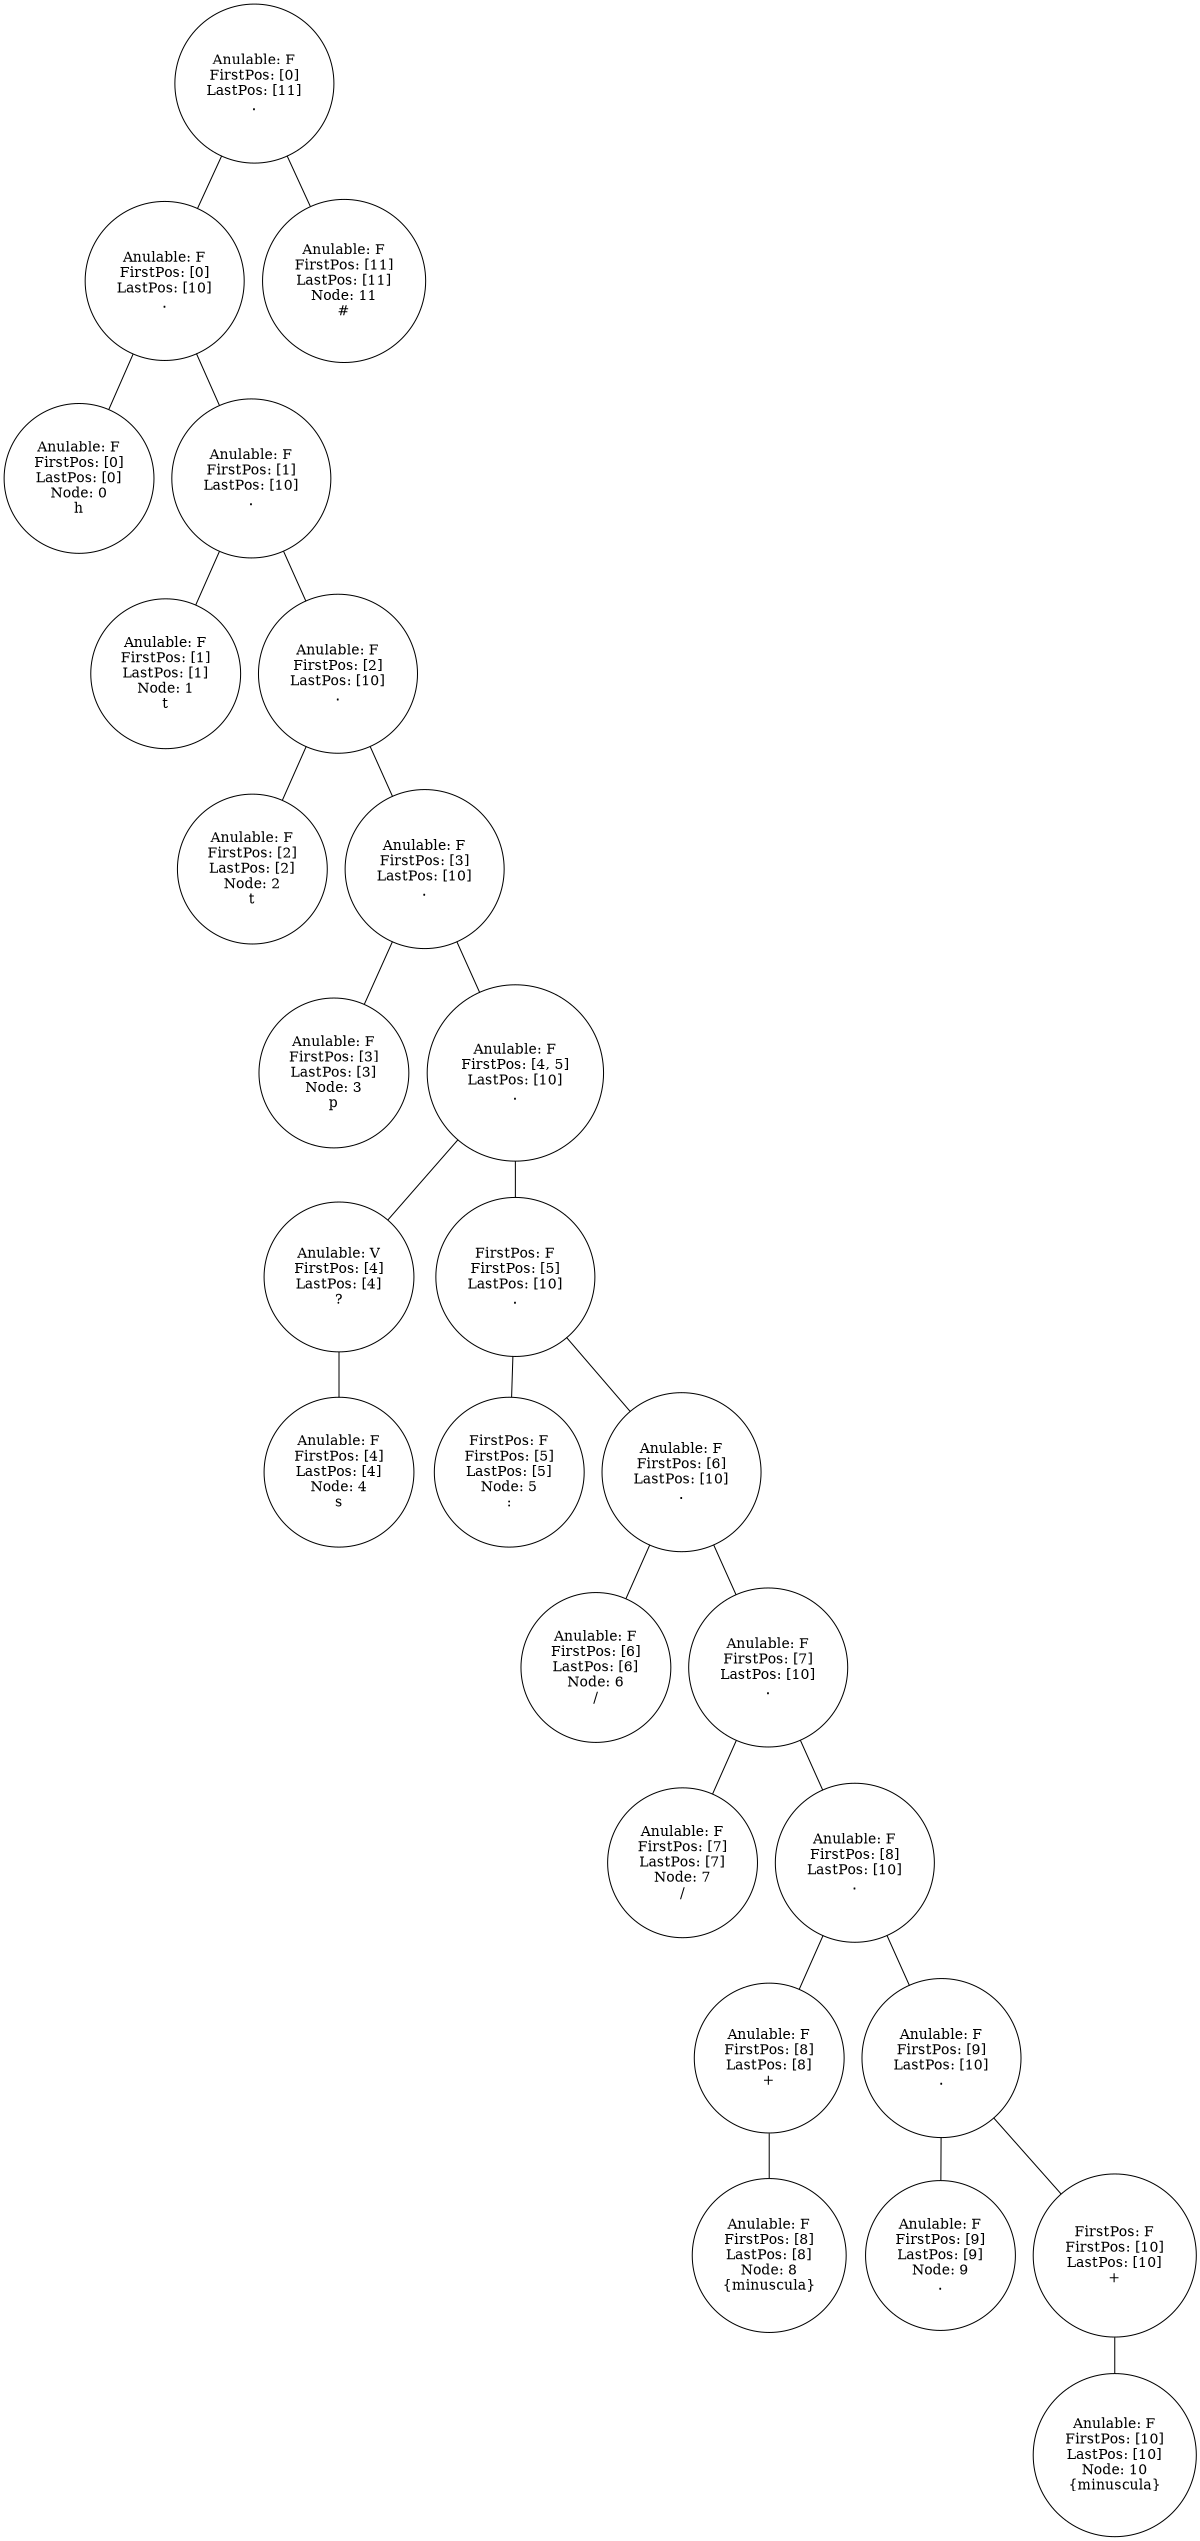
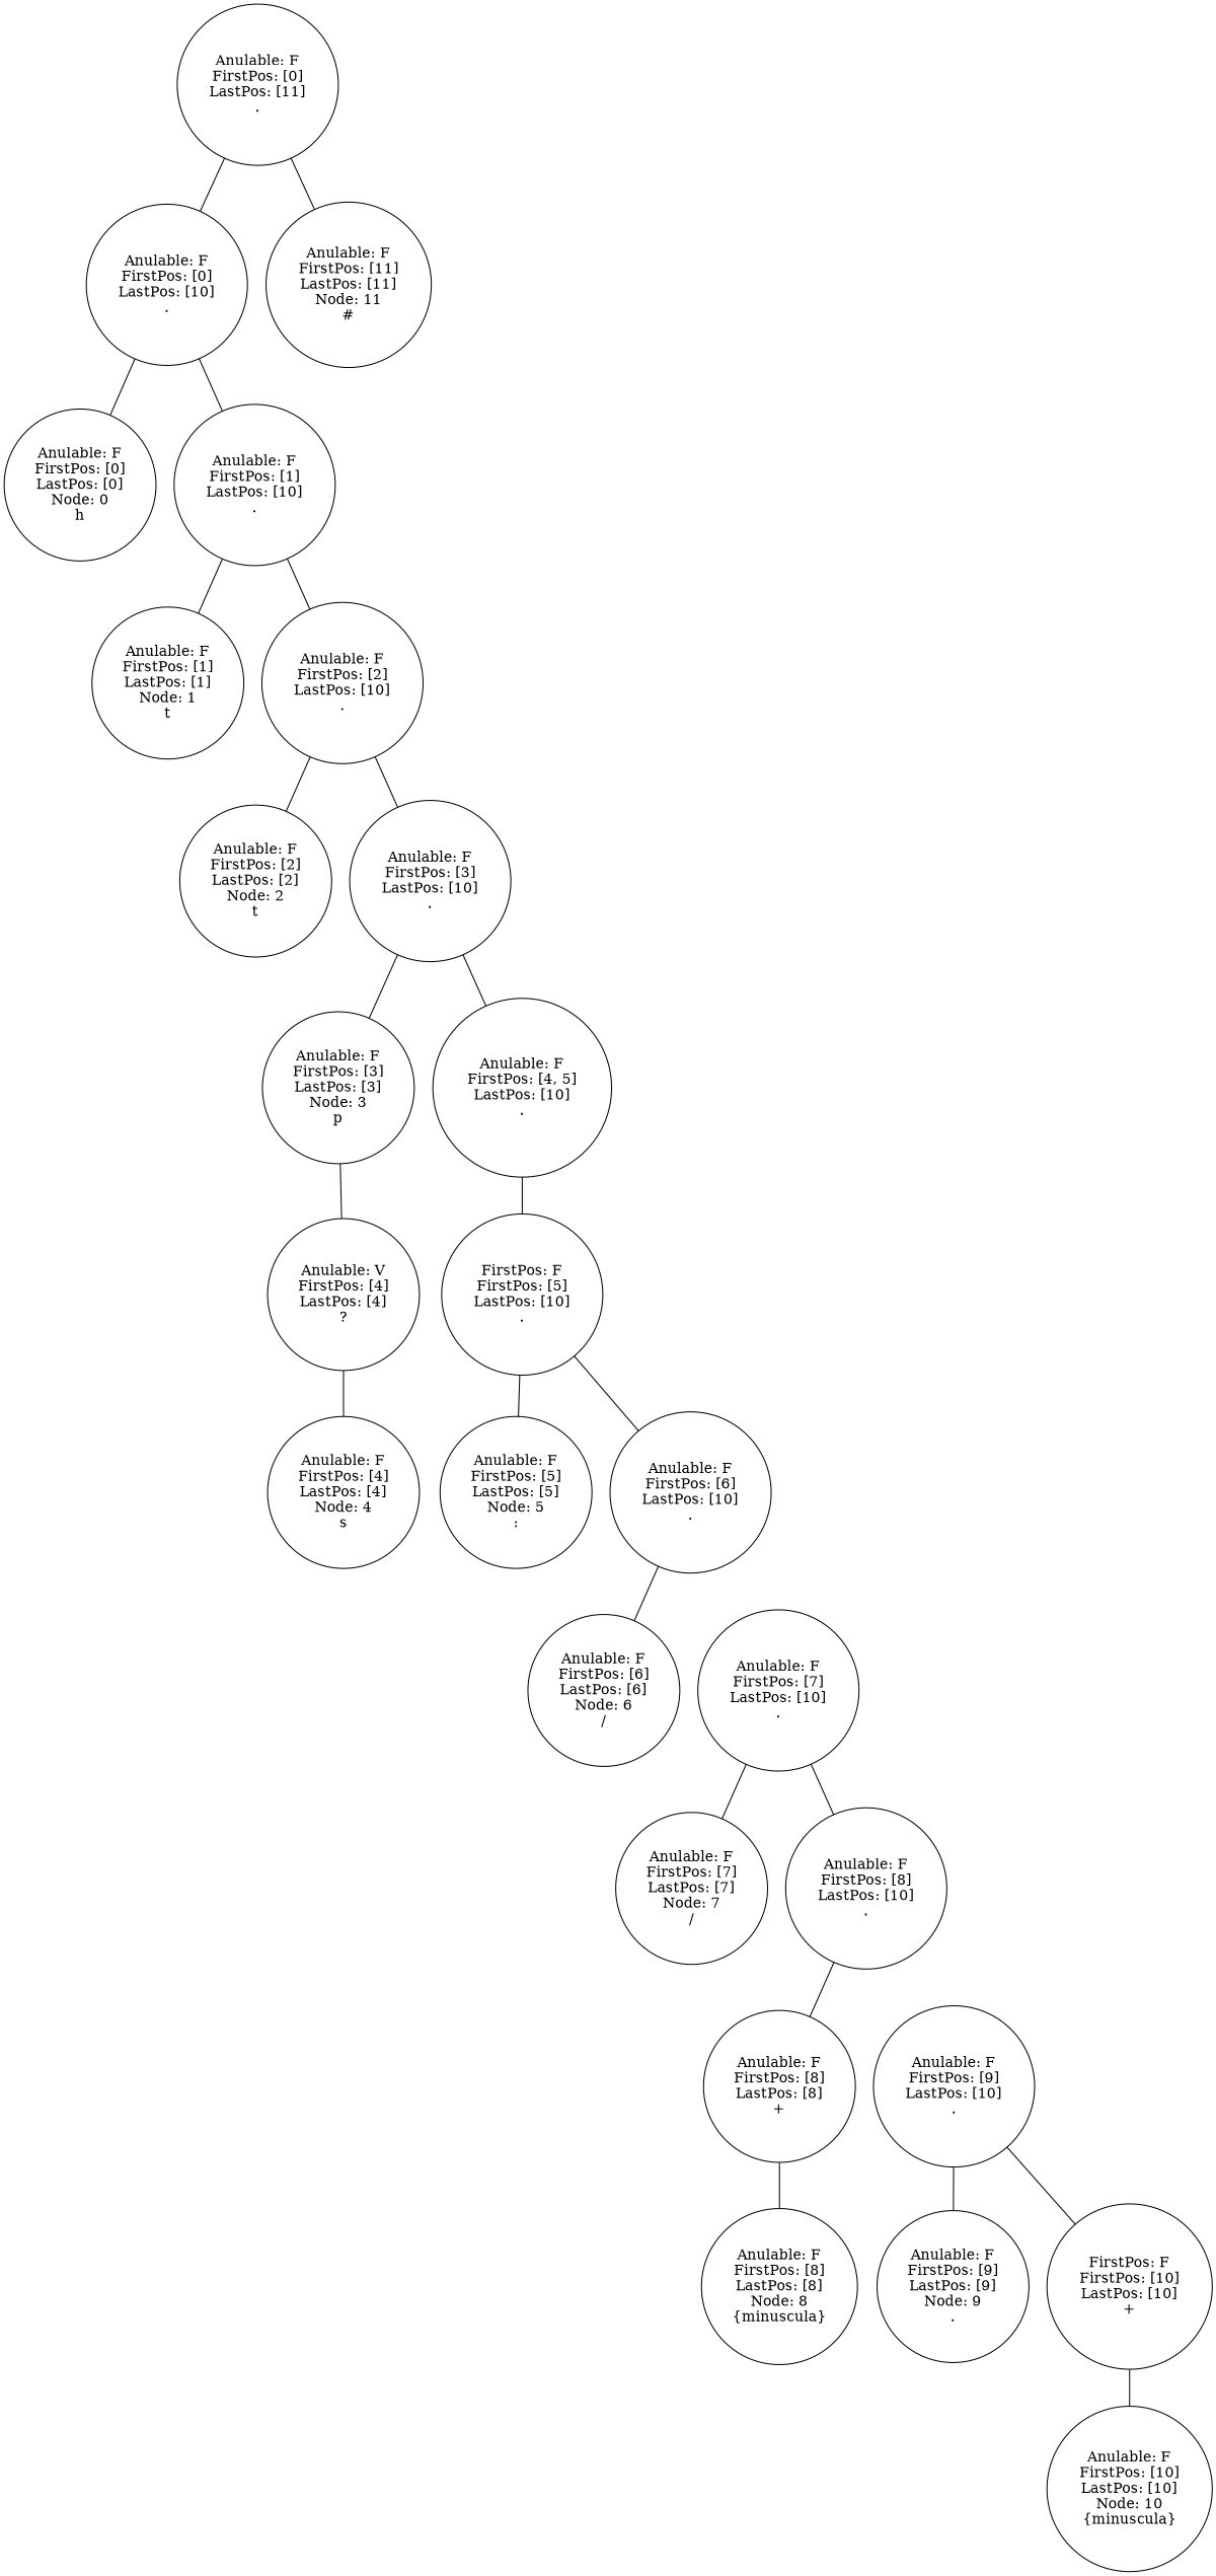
  graph {
    node [shape=circle]
    n1 [height=1 label="Anulable: F\nFirstPos: [0]\nLastPos: [11]\n." width=1]
    n2 [height=1 label="Anulable: F\nFirstPos: [0]\nLastPos: [10]\n." width=1]
    n3 [height=1 label="Anulable: F\nFirstPos: [11]\nLastPos: [11]\nNode: 11\n#" width=1]
    n4 [height=1 label="Anulable: F\nFirstPos: [0]\nLastPos: [0]\nNode: 0\nh" width=1]
    n5 [height=1 label="Anulable: F\nFirstPos: [1]\nLastPos: [10]\n." width=1]
    n6 [height=1 label="Anulable: F\nFirstPos: [1]\nLastPos: [1]\nNode: 1\nt" width=1]
    n7 [height=1 label="Anulable: F\nFirstPos: [2]\nLastPos: [10]\n." width=1]
    n8 [height=1 label="Anulable: F\nFirstPos: [2]\nLastPos: [2]\nNode: 2\nt" width=1]
    n9 [height=1 label="Anulable: F\nFirstPos: [3]\nLastPos: [10]\n." width=1]
    n10 [height=1 label="Anulable: F\nFirstPos: [3]\nLastPos: [3]\nNode: 3\np" width=1]
    n11 [height=1 label="Anulable: F\nFirstPos: [4, 5]\nLastPos: [10]\n." width=1]
    n12 [height=1 label="Anulable: V\nFirstPos: [4]\nLastPos: [4]\n?" width=1]
    n13 [height=1 label="FirstPos: F\nFirstPos: [5]\nLastPos: [10]\n." width=1]
    n14 [height=1 label="Anulable: F\nFirstPos: [4]\nLastPos: [4]\nNode: 4\ns" width=1]
-   n15 [height=1 label="FirstPos: F\nFirstPos: [5]\nLastPos: [5]\nNode: 5\n:" width=1]
+   n15 [height=1 label="Anulable: F\nFirstPos: [5]\nLastPos: [5]\nNode: 5\n:" width=1]
    n16 [height=1 label="Anulable: F\nFirstPos: [6]\nLastPos: [10]\n." width=1]
    n17 [height=1 label="Anulable: F\nFirstPos: [6]\nLastPos: [6]\nNode: 6\n/" width=1]
    n18 [height=1 label="Anulable: F\nFirstPos: [7]\nLastPos: [10]\n." width=1]
    n19 [height=1 label="Anulable: F\nFirstPos: [7]\nLastPos: [7]\nNode: 7\n/" width=1]
    n20 [height=1 label="Anulable: F\nFirstPos: [8]\nLastPos: [10]\n." width=1]
    n21 [height=1 label="Anulable: F\nFirstPos: [8]\nLastPos: [8]\n+" width=1]
    n22 [height=1 label="Anulable: F\nFirstPos: [9]\nLastPos: [10]\n." width=1]
    n23 [height=1 label="Anulable: F\nFirstPos: [8]\nLastPos: [8]\nNode: 8\n{minuscula}" width=1]
    n24 [height=1 label="Anulable: F\nFirstPos: [9]\nLastPos: [9]\nNode: 9\n." width=1]
    n25 [height=1 label="FirstPos: F\nFirstPos: [10]\nLastPos: [10]\n+" width=1]
    n26 [height=1 label="Anulable: F\nFirstPos: [10]\nLastPos: [10]\nNode: 10\n{minuscula}" width=1]
    n1 -- n2
    n1 -- n3
    n2 -- n4
    n2 -- n5
    n5 -- n6
    n5 -- n7
    n7 -- n8
    n7 -- n9
    n9 -- n10
    n9 -- n11
-   n11 -- n12
+   n10 -- n12
    n11 -- n13
    n12 -- n14
    n13 -- n15
    n13 -- n16
    n16 -- n17
-   n16 -- n18
    n18 -- n19
    n18 -- n20
    n20 -- n21
-   n20 -- n22
    n21 -- n23
    n22 -- n24
    n22 -- n25
    n25 -- n26
  }
